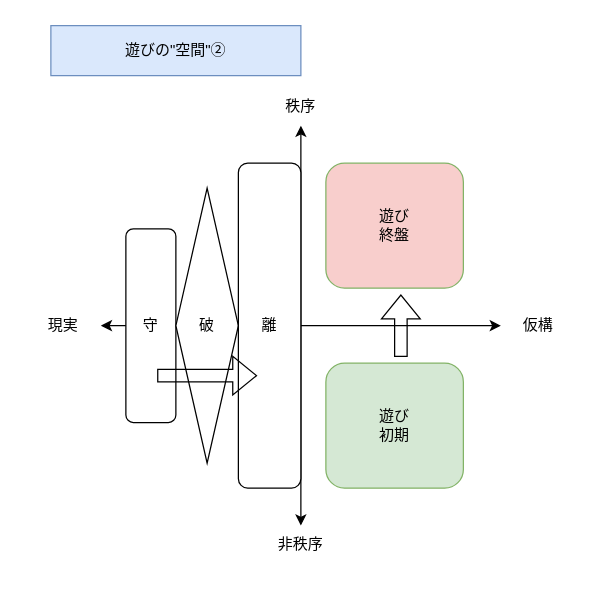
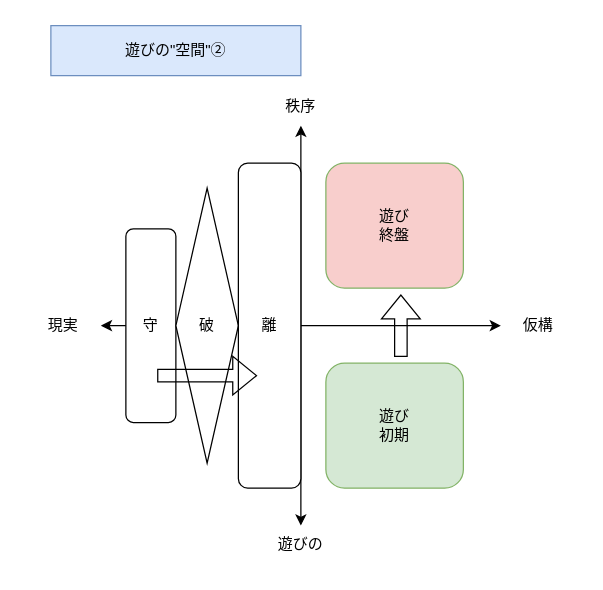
  <mxCell id="0" />
  <mxCell id="1" parent="0" />
  <mxCell id="2" value="遊びの&quot;空間&quot;➁" style="text;html=1;align=center;verticalAlign=middle;whiteSpace=wrap;rounded=0;fillColor=#dae8fc;strokeColor=#6c8ebf;" vertex="1" parent="1"><mxGeometry x="40" y="20" width="200" height="40" as="geometry" /></mxCell>
  <mxCell id="3" value="" style="endArrow=classic;startArrow=classic;html=1;rounded=0;" edge="1" parent="1" target="4"><mxGeometry width="50" height="50" relative="1" as="geometry"><mxPoint x="80" y="260" as="sourcePoint" /><mxPoint x="400" y="260" as="targetPoint" /></mxGeometry></mxCell>
  <mxCell id="4" value="仮構" style="text;html=1;align=center;verticalAlign=middle;whiteSpace=wrap;rounded=0;" vertex="1" parent="1"><mxGeometry x="400" y="245" width="60" height="30" as="geometry" /></mxCell>
  <mxCell id="5" value="現実" style="text;html=1;align=center;verticalAlign=middle;whiteSpace=wrap;rounded=0;" vertex="1" parent="1"><mxGeometry x="20" y="245" width="60" height="30" as="geometry" /></mxCell>
  <mxCell id="6" value="" style="endArrow=classic;startArrow=classic;html=1;rounded=0;" edge="1" parent="1"><mxGeometry width="50" height="50" relative="1" as="geometry"><mxPoint x="240" y="100" as="sourcePoint" /><mxPoint x="240" y="420" as="targetPoint" /></mxGeometry></mxCell>
  <mxCell id="7" value="秩序" style="text;html=1;align=center;verticalAlign=middle;whiteSpace=wrap;rounded=0;" vertex="1" parent="1"><mxGeometry x="210" y="70" width="60" height="30" as="geometry" /></mxCell>
- <mxCell id="8" value="非秩序" style="text;html=1;align=center;verticalAlign=middle;whiteSpace=wrap;rounded=0;" vertex="1" parent="1"><mxGeometry x="210" y="420" width="60" height="30" as="geometry" /></mxCell>
+ <mxCell id="8" value="遊びの" style="text;html=1;align=center;verticalAlign=middle;whiteSpace=wrap;rounded=0;" vertex="1" parent="1"><mxGeometry x="210" y="420" width="60" height="30" as="geometry" /></mxCell>
  <mxCell id="9" value="遊び&lt;div&gt;終盤&lt;/div&gt;" style="rounded=1;whiteSpace=wrap;html=1;fillColor=#f8cecc;strokeColor=#82b366;" vertex="1" parent="1"><mxGeometry x="260" y="130" width="110" height="100" as="geometry" /></mxCell>
  <mxCell id="10" value="遊び&lt;div&gt;初期&lt;/div&gt;" style="rounded=1;whiteSpace=wrap;html=1;fillColor=#d5e8d4;strokeColor=#82b366;" vertex="1" parent="1"><mxGeometry x="260" y="290" width="110" height="100" as="geometry" /></mxCell>
  <mxCell id="11" value="" style="shape=flexArrow;endArrow=classic;html=1;rounded=0;" edge="1" parent="1"><mxGeometry width="50" height="50" relative="1" as="geometry"><mxPoint x="320" y="285" as="sourcePoint" /><mxPoint x="320" y="235" as="targetPoint" /></mxGeometry></mxCell>
  <mxCell id="12" value="守" style="rounded=1;whiteSpace=wrap;html=1;" vertex="1" parent="1"><mxGeometry x="100" y="182.5" width="40" height="155" as="geometry" /></mxCell>
  <mxCell id="13" value="破" style="rhombus;whiteSpace=wrap;html=1;" vertex="1" parent="1"><mxGeometry x="140" y="150" width="50" height="220" as="geometry" /></mxCell>
  <mxCell id="14" value="離" style="rounded=1;whiteSpace=wrap;html=1;" vertex="1" parent="1"><mxGeometry x="190" y="130" width="50" height="260" as="geometry" /></mxCell>
  <mxCell id="15" value="" style="shape=flexArrow;endArrow=classic;html=1;rounded=0;" edge="1" parent="1"><mxGeometry width="50" height="50" relative="1" as="geometry"><mxPoint x="125" y="300" as="sourcePoint" /><mxPoint x="205" y="300" as="targetPoint" /></mxGeometry></mxCell>
